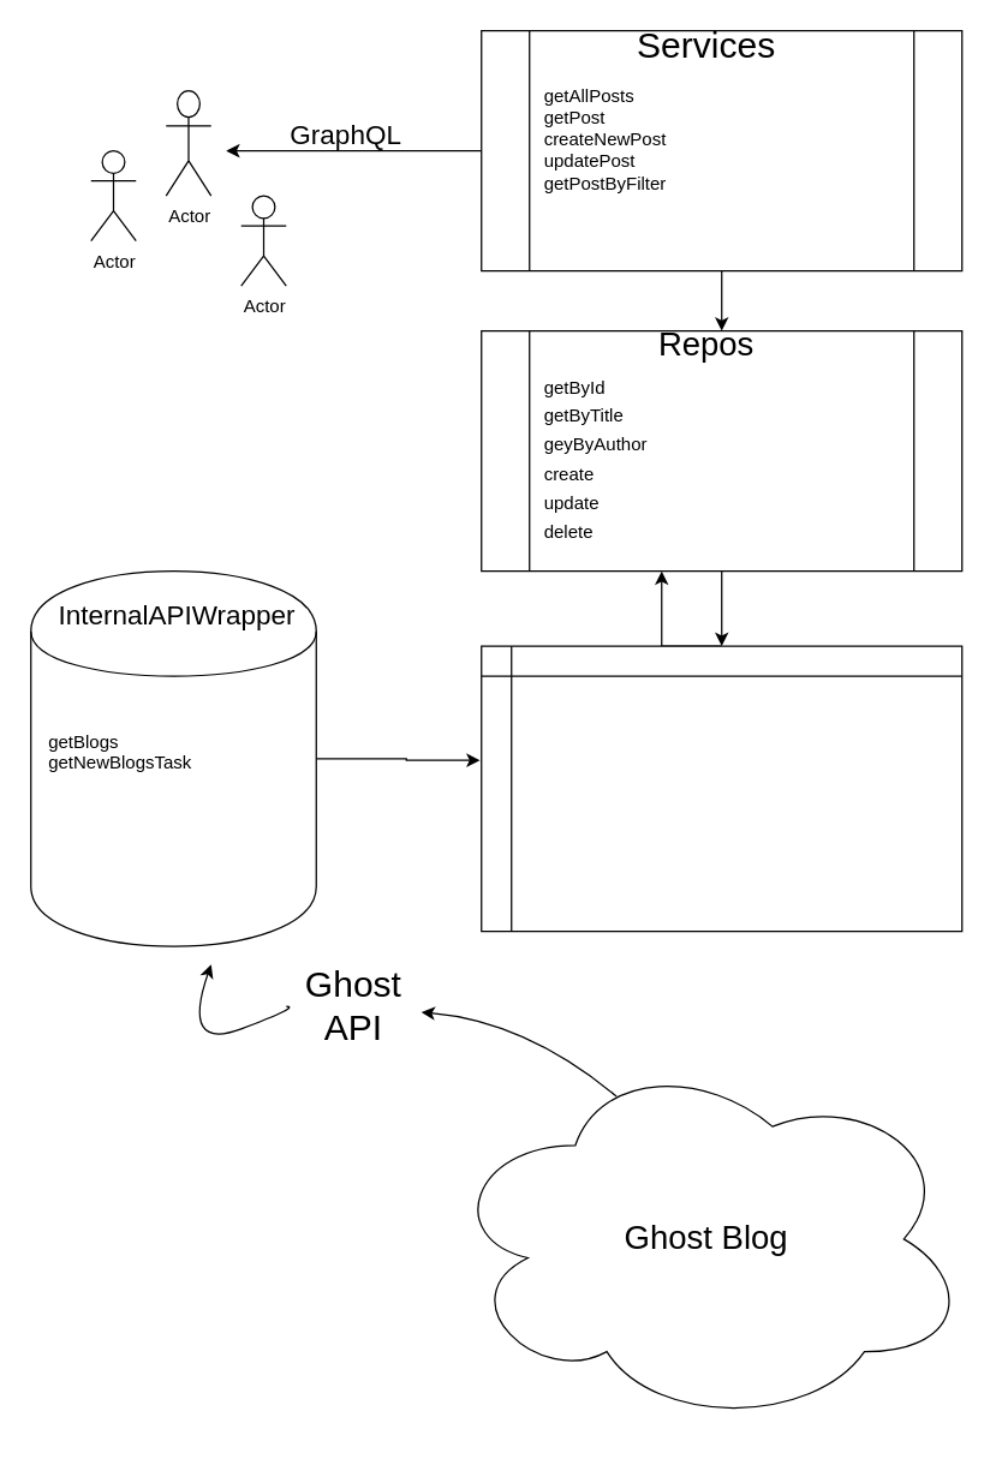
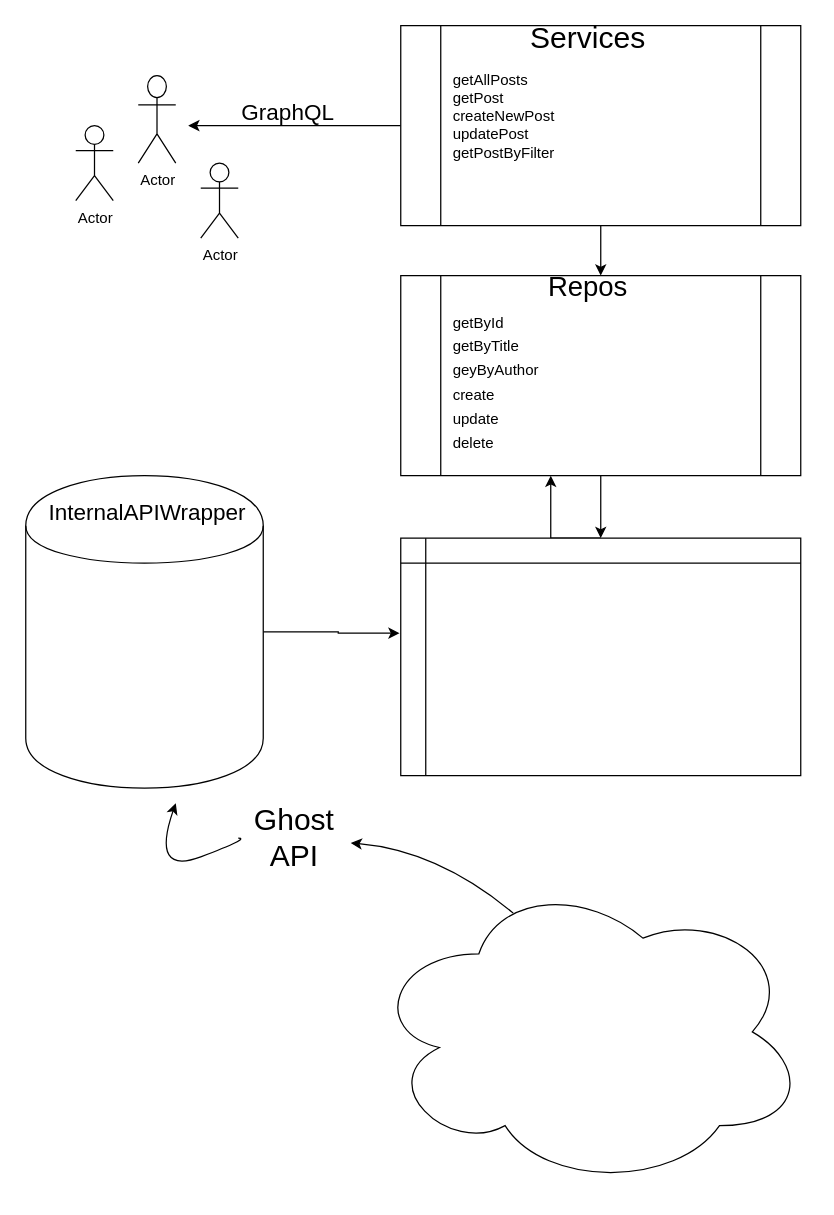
  <mxCell id="0" />
  <mxCell id="1" parent="0" />
  <mxCell id="2" style="edgeStyle=orthogonalEdgeStyle;rounded=0;orthogonalLoop=1;jettySize=auto;html=1;exitX=0.5;exitY=0;exitDx=0;exitDy=0;fontSize=16;" edge="1" parent="1" source="3" target="8"><mxGeometry relative="1" as="geometry"><Array as="points"><mxPoint x="440" y="430" /></Array></mxGeometry></mxCell>
  <mxCell id="3" value="" style="shape=internalStorage;whiteSpace=wrap;html=1;backgroundOutline=1;align=left;" vertex="1" parent="1"><mxGeometry x="320" y="430" width="320" height="190" as="geometry" /></mxCell>
  <mxCell id="4" value="" style="ellipse;shape=cloud;whiteSpace=wrap;html=1;align=left;" vertex="1" parent="1"><mxGeometry x="295" y="700" width="350" height="250" as="geometry" /></mxCell>
- <mxCell id="5" value="Ghost Blog" style="text;html=1;strokeColor=none;fillColor=none;align=center;verticalAlign=middle;whiteSpace=wrap;rounded=0;fontSize=22;" vertex="1" parent="1"><mxGeometry x="410" y="780" width="120" height="90" as="geometry" /></mxCell>
  <mxCell id="6" value="" style="curved=1;endArrow=classic;html=1;fontSize=22;" edge="1" parent="1" source="11"><mxGeometry width="50" height="50" relative="1" as="geometry"><mxPoint x="410" y="730" as="sourcePoint" /><mxPoint x="140" y="642" as="targetPoint" /><Array as="points"><mxPoint x="200" y="670" /><mxPoint x="120" y="700" /></Array></mxGeometry></mxCell>
  <mxCell id="7" style="edgeStyle=orthogonalEdgeStyle;rounded=0;orthogonalLoop=1;jettySize=auto;html=1;exitX=0.5;exitY=1;exitDx=0;exitDy=0;fontSize=16;" edge="1" parent="1" source="8"><mxGeometry relative="1" as="geometry"><mxPoint x="480" y="430" as="targetPoint" /></mxGeometry></mxCell>
  <mxCell id="8" value="" style="shape=process;whiteSpace=wrap;html=1;backgroundOutline=1;fontSize=22;align=left;" vertex="1" parent="1"><mxGeometry x="320" y="220" width="320" height="160" as="geometry" /></mxCell>
  <mxCell id="9" value="Repos" style="text;html=1;strokeColor=none;fillColor=none;align=center;verticalAlign=middle;whiteSpace=wrap;rounded=0;fontSize=22;" vertex="1" parent="1"><mxGeometry x="450" y="220" width="40" height="20" as="geometry" /></mxCell>
  <mxCell id="10" value="&lt;font style=&quot;font-size: 12px&quot;&gt;getById&lt;br&gt;getByTitle&lt;br&gt;geyByAuthor&lt;br&gt;create&lt;br&gt;update&lt;br&gt;delete&lt;br&gt;&lt;br&gt;&lt;/font&gt;" style="text;html=1;strokeColor=none;fillColor=none;align=left;verticalAlign=top;whiteSpace=wrap;rounded=0;fontSize=16;" vertex="1" parent="1"><mxGeometry x="360" y="240" width="240" height="130" as="geometry" /></mxCell>
  <mxCell id="11" value="Ghost API" style="text;html=1;strokeColor=none;fillColor=none;align=center;verticalAlign=middle;whiteSpace=wrap;rounded=0;fontSize=24;" vertex="1" parent="1"><mxGeometry x="190" y="650" width="90" height="40" as="geometry" /></mxCell>
  <mxCell id="12" value="" style="curved=1;endArrow=classic;html=1;fontSize=22;" edge="1" parent="1" target="11"><mxGeometry width="50" height="50" relative="1" as="geometry"><mxPoint x="410" y="730" as="sourcePoint" /><mxPoint x="340" y="524.583" as="targetPoint" /><Array as="points"><mxPoint x="350" y="680" /></Array></mxGeometry></mxCell>
  <mxCell id="13" style="edgeStyle=orthogonalEdgeStyle;rounded=0;orthogonalLoop=1;jettySize=auto;html=1;fontSize=12;" edge="1" parent="1" source="14"><mxGeometry relative="1" as="geometry"><mxPoint x="150" y="100" as="targetPoint" /></mxGeometry></mxCell>
  <mxCell id="14" value="" style="shape=process;whiteSpace=wrap;html=1;backgroundOutline=1;fontSize=24;align=left;" vertex="1" parent="1"><mxGeometry x="320" y="20" width="320" height="160" as="geometry" /></mxCell>
  <mxCell id="15" value="Services" style="text;html=1;strokeColor=none;fillColor=none;align=center;verticalAlign=middle;whiteSpace=wrap;rounded=0;fontSize=24;" vertex="1" parent="1"><mxGeometry x="450" y="20" width="40" height="20" as="geometry" /></mxCell>
  <mxCell id="16" style="edgeStyle=orthogonalEdgeStyle;rounded=0;orthogonalLoop=1;jettySize=auto;html=1;exitX=0.5;exitY=1;exitDx=0;exitDy=0;entryX=0.75;entryY=0;entryDx=0;entryDy=0;fontSize=12;" edge="1" parent="1" source="17" target="9"><mxGeometry relative="1" as="geometry" /></mxCell>
  <mxCell id="17" value="getAllPosts&lt;br&gt;getPost&lt;br&gt;createNewPost&lt;br&gt;updatePost&lt;br&gt;getPostByFilter&lt;br&gt;" style="text;html=1;strokeColor=none;fillColor=none;align=left;verticalAlign=top;whiteSpace=wrap;rounded=0;fontSize=12;" vertex="1" parent="1"><mxGeometry x="360" y="50" width="240" height="130" as="geometry" /></mxCell>
  <mxCell id="18" value="Actor" style="shape=umlActor;verticalLabelPosition=bottom;labelBackgroundColor=#ffffff;verticalAlign=top;html=1;outlineConnect=0;fontSize=12;align=left;" vertex="1" parent="1"><mxGeometry x="110" y="60" width="30" height="70" as="geometry" /></mxCell>
  <mxCell id="19" value="Actor" style="shape=umlActor;verticalLabelPosition=bottom;labelBackgroundColor=#ffffff;verticalAlign=top;html=1;outlineConnect=0;fontSize=12;align=left;" vertex="1" parent="1"><mxGeometry x="60" y="100" width="30" height="60" as="geometry" /></mxCell>
  <mxCell id="20" value="Actor" style="shape=umlActor;verticalLabelPosition=bottom;labelBackgroundColor=#ffffff;verticalAlign=top;html=1;outlineConnect=0;fontSize=12;align=left;" vertex="1" parent="1"><mxGeometry x="160" y="130" width="30" height="60" as="geometry" /></mxCell>
  <mxCell id="21" value="GraphQL" style="text;html=1;strokeColor=none;fillColor=none;align=center;verticalAlign=middle;whiteSpace=wrap;rounded=0;fontSize=18;" vertex="1" parent="1"><mxGeometry x="210" y="80" width="40" height="20" as="geometry" /></mxCell>
  <mxCell id="22" style="edgeStyle=orthogonalEdgeStyle;rounded=0;orthogonalLoop=1;jettySize=auto;html=1;exitX=1;exitY=0.5;exitDx=0;exitDy=0;entryX=-0.003;entryY=0.4;entryDx=0;entryDy=0;entryPerimeter=0;fontSize=18;" edge="1" parent="1" source="23" target="3"><mxGeometry relative="1" as="geometry"><Array as="points"><mxPoint x="270" y="505" /><mxPoint x="270" y="506" /></Array></mxGeometry></mxCell>
  <mxCell id="23" value="" style="shape=cylinder;whiteSpace=wrap;html=1;boundedLbl=1;backgroundOutline=1;fontSize=18;align=left;" vertex="1" parent="1"><mxGeometry x="20" y="380" width="190" height="250" as="geometry" /></mxCell>
  <mxCell id="24" value="InternalAPIWrapper" style="text;html=1;strokeColor=none;fillColor=none;align=center;verticalAlign=middle;whiteSpace=wrap;rounded=0;fontSize=18;" vertex="1" parent="1"><mxGeometry x="95" y="400" width="45" height="20" as="geometry" /></mxCell>
- <mxCell id="25" value="getBlogs&lt;br&gt;getNewBlogsTask&lt;br&gt;" style="text;html=1;strokeColor=none;fillColor=none;align=left;verticalAlign=top;whiteSpace=wrap;rounded=0;fontSize=12;" vertex="1" parent="1"><mxGeometry x="30" y="480" width="170" height="140" as="geometry" /></mxCell>
